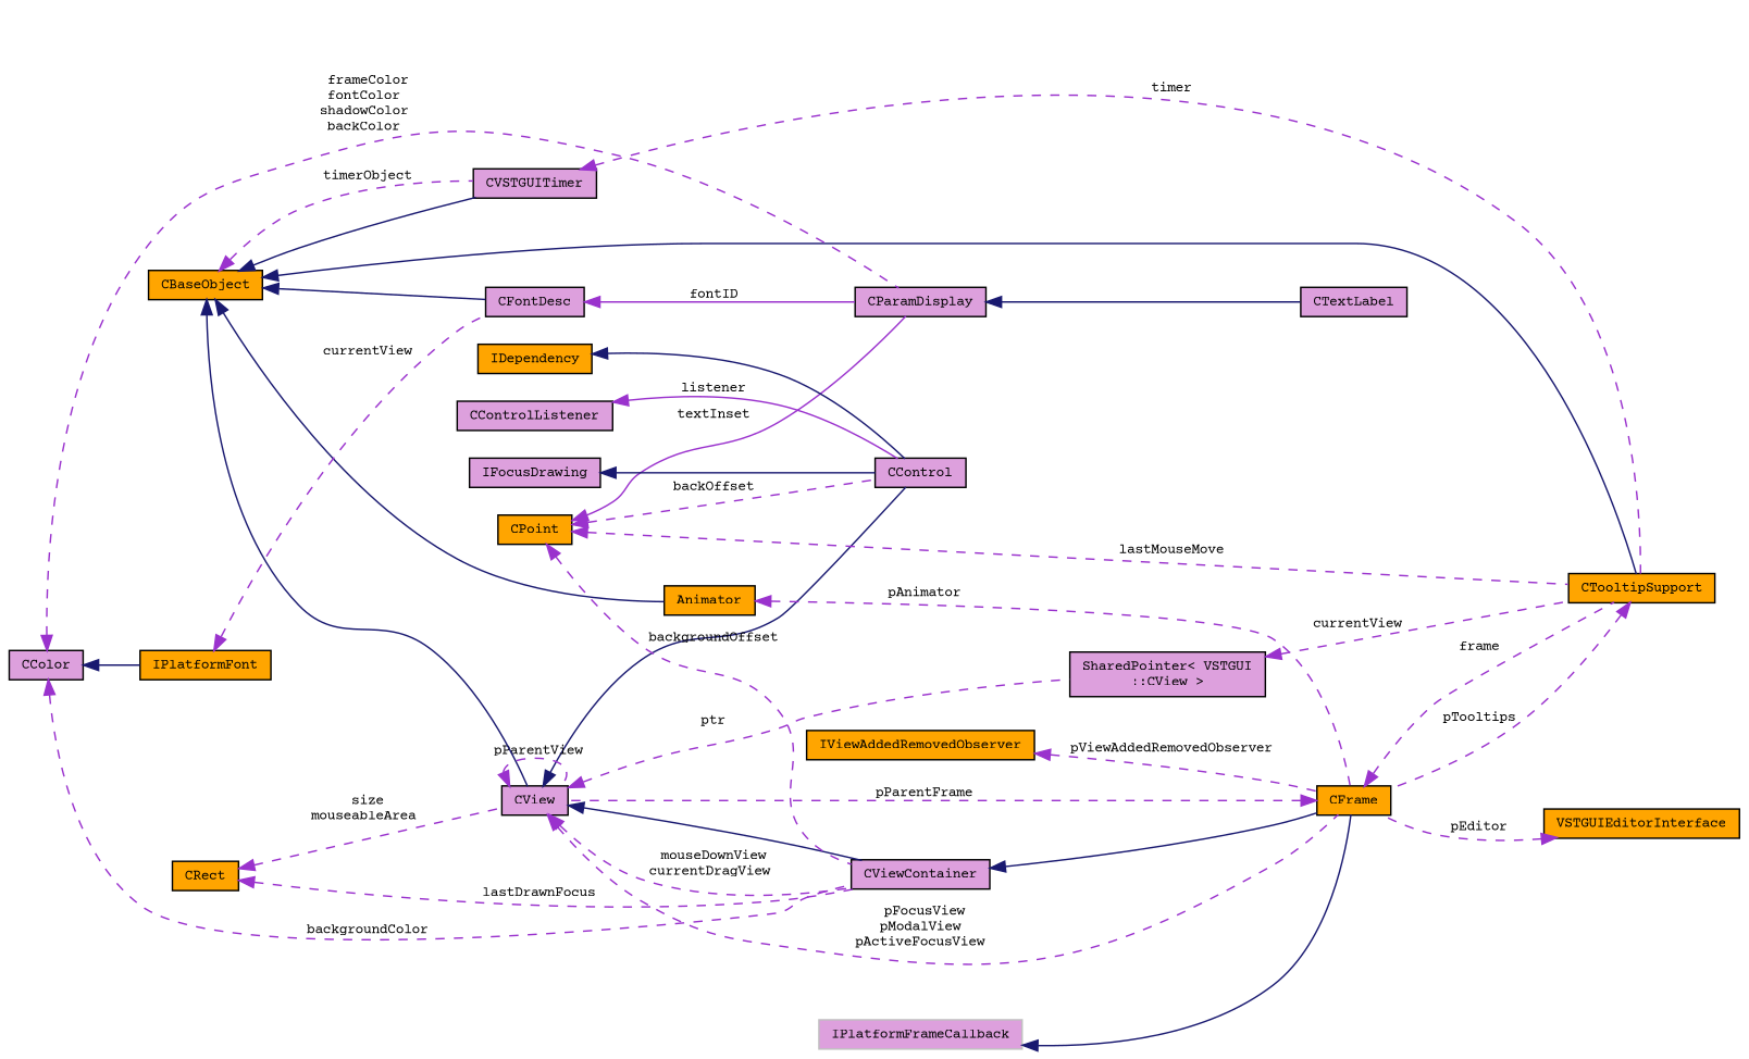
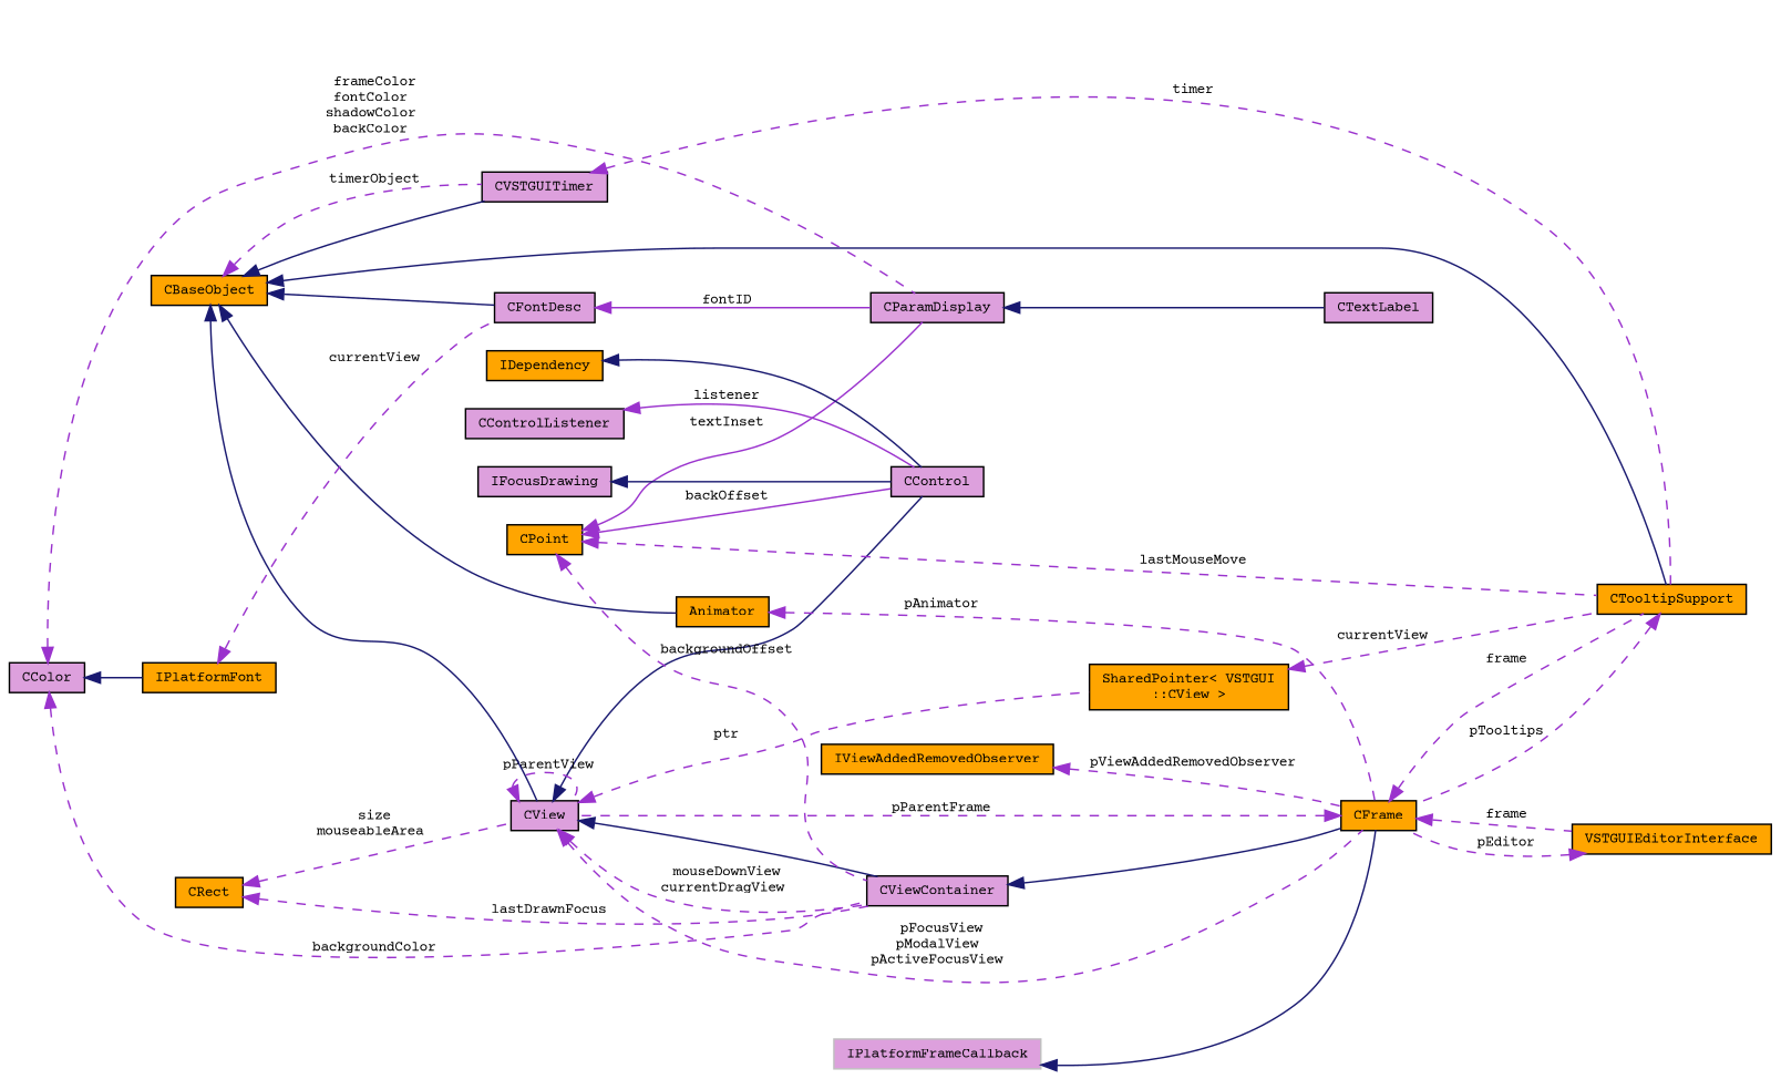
  digraph {
    fontname="Courier Prime"
    rankdir=LR
    node [color=black fillcolor=plum fontname="Courier Prime" fontsize=9 shape=record style=filled]
    edge [color=darkorchid3 dir=back fontname="Courier Prime" fontsize=9 labelfontname=Arial labelfontsize=9 style=dashed]
    n1 [fontcolor=black height=0.2 label=CTextLabel width=0.4]
    n2 [height=0.2 label=CParamDisplay width=0.4]
    n3 [height=0.2 label=CControl width=0.4]
    n4 [height=0.2 label=CView width=0.4]
    n5 [fillcolor=orange height=0.2 label=CFrame width=0.4]
    n6 [height=0.2 label=CViewContainer width=0.4]
-   n7 [height=0.2 label="SharedPointer\< VSTGUI\l::CView \>" width=0.4]
+   n7 [fillcolor=orange height=0.2 label="SharedPointer\< VSTGUI\l::CView \>" width=0.4]
    n8 [fillcolor=orange height=0.2 label=CTooltipSupport width=0.4]
    n9 [fillcolor=orange height=0.2 label=VSTGUIEditorInterface width=0.4]
    n10 [fillcolor=orange height=0.2 label=CBaseObject width=0.4]
    n11 [fillcolor=orange height=0.2 label=Animator width=0.4]
    n12 [height=0.2 label=CVSTGUITimer width=0.4]
    n13 [height=0.2 label=CFontDesc width=0.4]
    n14 [fillcolor=orange height=0.2 label=IPlatformFont width=0.4]
    n15 [fillcolor=orange height=0.2 label=CPoint width=0.4]
    n16 [height=0.2 label=CColor width=0.4]
    n17 [fillcolor=orange height=0.2 label=CRect width=0.4]
    n18 [color=grey75 height=0.2 label=IPlatformFrameCallback width=0.4]
    n19 [fillcolor=orange height=0.2 label=IViewAddedRemovedObserver width=0.4]
    n20 [height=0.2 label=IFocusDrawing width=0.4]
    n21 [fillcolor=orange height=0.2 label=IDependency width=0.4]
    n22 [height=0.2 label=CControlListener width=0.4]
    n2 -> n1 [color=midnightblue style=solid]
    n4 -> n3 [color=midnightblue style=solid]
    n4 -> n4 [label=" pParentView"]
    n4 -> n5 [label=" pFocusView\npModalView\npActiveFocusView"]
    n4 -> n6 [color=midnightblue style=solid]
    n4 -> n6 [label=" mouseDownView\ncurrentDragView"]
    n4 -> n7 [label=" ptr"]
    n5 -> n4 [label=" pParentFrame"]
    n5 -> n8 [label=" frame"]
+   n5 -> n9 [label=" frame"]
    n6 -> n5 [color=midnightblue style=solid]
    n7 -> n8 [label=" currentView"]
    n8 -> n5 [label=" pTooltips"]
    n9 -> n5 [label=" pEditor"]
    n10 -> n4 [color=midnightblue style=solid]
    n10 -> n8 [color=midnightblue style=solid]
    n10 -> n11 [color=midnightblue style=solid]
    n10 -> n12 [color=midnightblue style=solid]
    n10 -> n12 [label=" timerObject"]
    n10 -> n13 [color=midnightblue style=solid]
    n11 -> n5 [label=" pAnimator"]
    n12 -> n8 [label=" timer"]
    n13 -> n2 [label=" fontID" style=solid]
    n14 -> n13 [label=" currentView"]
    n15 -> n2 [label=" textInset" style=solid]
-   n15 -> n3 [label=" backOffset"]
+   n15 -> n3 [label=" backOffset" style=solid]
    n15 -> n6 [label=" backgroundOffset"]
    n15 -> n8 [label=" lastMouseMove"]
    n16 -> n2 [label=" frameColor\nfontColor\nshadowColor\nbackColor"]
    n16 -> n6 [label=" backgroundColor"]
    n16 -> n14 [color=midnightblue style=solid]
    n17 -> n4 [label=" size\nmouseableArea"]
    n17 -> n6 [label=" lastDrawnFocus"]
    n18 -> n5 [color=midnightblue style=solid]
    n19 -> n5 [label=" pViewAddedRemovedObserver"]
    n20 -> n3 [color=midnightblue style=solid]
    n21 -> n3 [color=midnightblue style=solid]
    n22 -> n3 [label=" listener" style=solid]
  }
